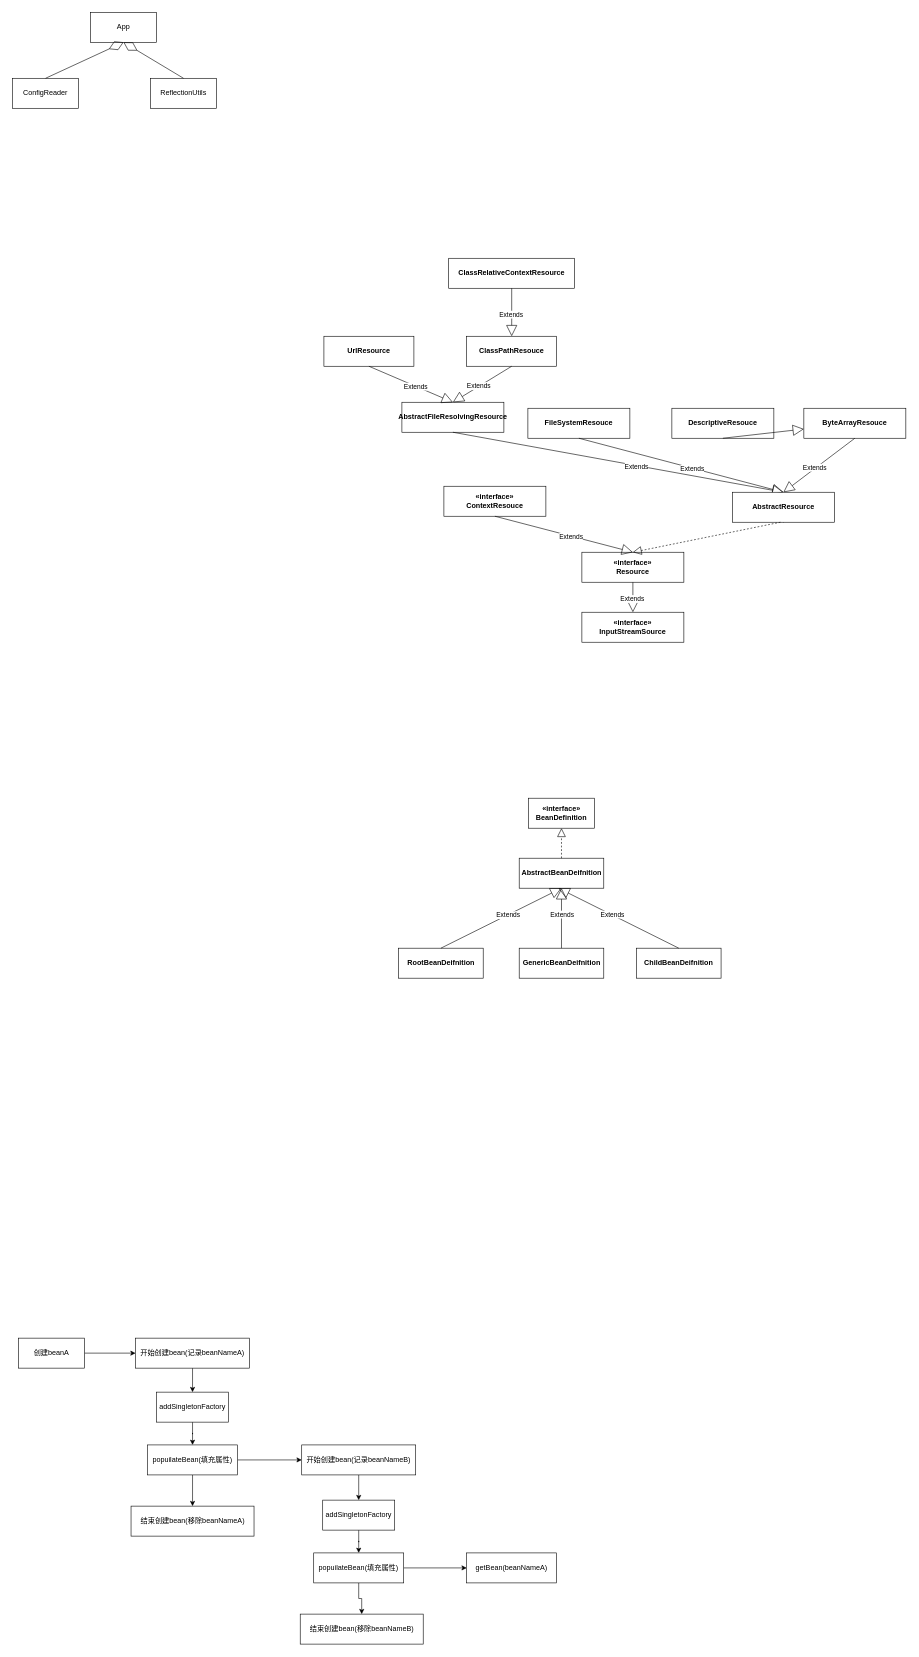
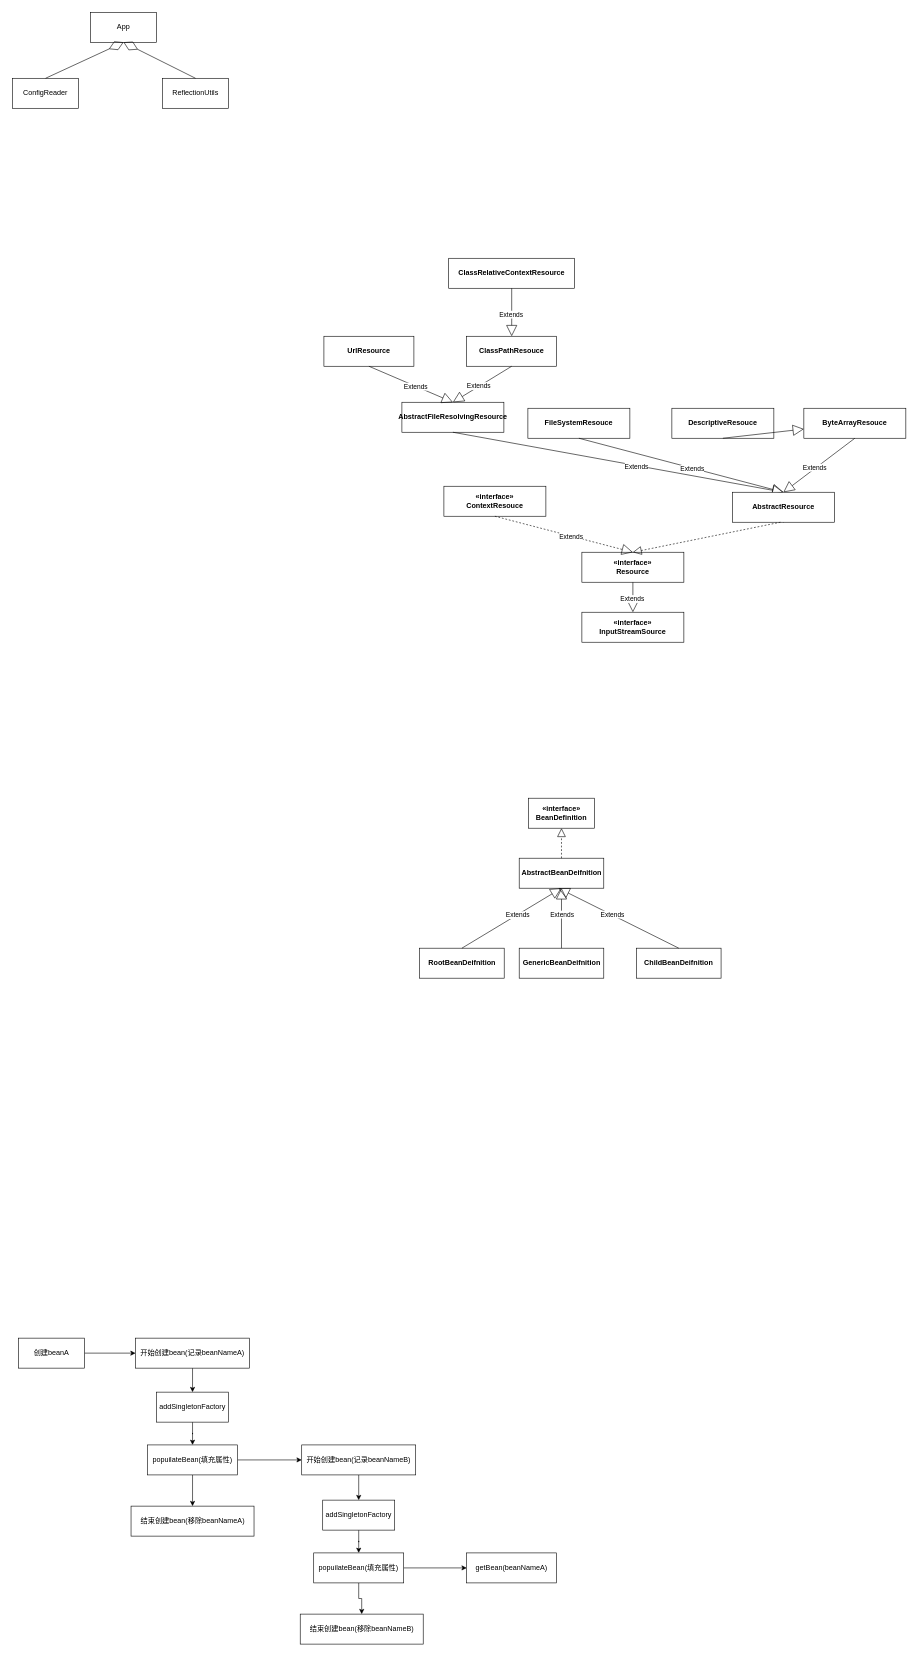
  <mxCell id="0" />
  <mxCell id="1" parent="0" />
  <mxCell id="2" value="&lt;b&gt;ClassRelativeContextResource&lt;/b&gt;" style="html=1;whiteSpace=wrap;" parent="1" vertex="1"><mxGeometry x="747" y="430" width="210" height="50" as="geometry" /></mxCell>
  <mxCell id="3" value="&lt;b&gt;UrlResource&lt;/b&gt;" style="html=1;whiteSpace=wrap;" parent="1" vertex="1"><mxGeometry x="539" y="560" width="150" height="50" as="geometry" /></mxCell>
  <mxCell id="4" value="&lt;b&gt;ClassPathResouce&lt;/b&gt;" style="html=1;whiteSpace=wrap;" parent="1" vertex="1"><mxGeometry x="777" y="560" width="150" height="50" as="geometry" /></mxCell>
  <mxCell id="5" value="&lt;b&gt;AbstractFileResolvingResource&lt;/b&gt;" style="html=1;whiteSpace=wrap;" parent="1" vertex="1"><mxGeometry x="669" y="670" width="170" height="50" as="geometry" /></mxCell>
  <mxCell id="6" value="&lt;b&gt;FileSystemResouce&lt;/b&gt;" style="html=1;whiteSpace=wrap;" parent="1" vertex="1"><mxGeometry x="879" y="680" width="170" height="50" as="geometry" /></mxCell>
  <mxCell id="7" value="&lt;b&gt;DescriptiveResouce&lt;/b&gt;" style="html=1;whiteSpace=wrap;" parent="1" vertex="1"><mxGeometry x="1119" y="680" width="170" height="50" as="geometry" /></mxCell>
  <mxCell id="8" value="&lt;b&gt;ByteArrayResouce&lt;/b&gt;" style="html=1;whiteSpace=wrap;" parent="1" vertex="1"><mxGeometry x="1339" y="680" width="170" height="50" as="geometry" /></mxCell>
  <mxCell id="9" value="&lt;b&gt;«interface»&lt;br style=&quot;border-color: var(--border-color);&quot;&gt;ContextResouce&lt;/b&gt;" style="html=1;whiteSpace=wrap;" parent="1" vertex="1"><mxGeometry x="739" y="810" width="170" height="50" as="geometry" /></mxCell>
  <mxCell id="10" value="&lt;b&gt;«interface»&lt;br style=&quot;border-color: var(--border-color);&quot;&gt;Resource&lt;/b&gt;" style="html=1;whiteSpace=wrap;" parent="1" vertex="1"><mxGeometry x="969" y="920" width="170" height="50" as="geometry" /></mxCell>
  <mxCell id="11" value="&lt;b&gt;«interface»&lt;br style=&quot;border-color: var(--border-color);&quot;&gt;InputStreamSource&lt;/b&gt;" style="html=1;whiteSpace=wrap;" parent="1" vertex="1"><mxGeometry x="969" y="1020" width="170" height="50" as="geometry" /></mxCell>
  <mxCell id="12" value="Extends" style="endArrow=block;endSize=16;endFill=0;html=1;rounded=0;exitX=0.5;exitY=1;exitDx=0;exitDy=0;entryX=0.5;entryY=0;entryDx=0;entryDy=0;" parent="1" source="3" target="5" edge="1"><mxGeometry x="0.111" y="-1" width="160" relative="1" as="geometry"><mxPoint y="600" as="sourcePoint" x="610" /><mxPoint x="770" y="600" as="targetPoint" /><mxPoint as="offset" /></mxGeometry></mxCell>
  <mxCell id="13" value="Extends" style="endArrow=block;endSize=16;endFill=0;html=1;rounded=0;exitX=0.5;exitY=1;exitDx=0;exitDy=0;entryX=0.5;entryY=0;entryDx=0;entryDy=0;" parent="1" source="4" target="5" edge="1"><mxGeometry x="0.111" y="-1" width="160" relative="1" as="geometry"><mxPoint x="624" y="620" as="sourcePoint" /><mxPoint x="744" y="690" as="targetPoint" /><mxPoint as="offset" /></mxGeometry></mxCell>
  <mxCell id="14" value="Extends" style="endArrow=block;endSize=16;endFill=0;html=1;rounded=0;exitX=0.5;exitY=1;exitDx=0;exitDy=0;" parent="1" source="2" target="4" edge="1"><mxGeometry x="0.111" y="-1" width="160" relative="1" as="geometry"><mxPoint x="634" y="630" as="sourcePoint" /><mxPoint x="754" y="700" as="targetPoint" /><mxPoint as="offset" /></mxGeometry></mxCell>
  <mxCell id="15" value="Extends" style="endArrow=block;endSize=16;endFill=0;html=1;rounded=0;exitX=0.5;exitY=1;exitDx=0;exitDy=0;entryX=0.5;entryY=0;entryDx=0;entryDy=0;" parent="1" source="5" target="20" edge="1"><mxGeometry x="0.111" y="-1" width="160" relative="1" as="geometry"><mxPoint x="862" y="620" as="sourcePoint" /><mxPoint x="744" y="690" as="targetPoint" /><mxPoint as="offset" /></mxGeometry></mxCell>
  <mxCell id="16" value="Extends" style="endArrow=block;endSize=16;endFill=0;html=1;rounded=0;exitX=0.5;exitY=1;exitDx=0;exitDy=0;entryX=0.5;entryY=0;entryDx=0;entryDy=0;" parent="1" source="6" target="20" edge="1"><mxGeometry x="0.111" y="-1" width="160" relative="1" as="geometry"><mxPoint x="744" y="740" as="sourcePoint" /><mxPoint x="1270" y="870" as="targetPoint" /><mxPoint as="offset" /></mxGeometry></mxCell>
  <mxCell id="17" value="Extends" style="endArrow=block;endSize=16;endFill=0;html=1;rounded=0;exitX=0.5;exitY=1;exitDx=0;exitDy=0;" parent="1" source="20" edge="1"><mxGeometry x="0.111" y="-1" width="160" relative="1" as="geometry"><mxPoint x="754" y="750" as="sourcePoint" /><mxPoint x="1330" y="850" as="targetPoint" /><mxPoint as="offset" /></mxGeometry></mxCell>
  <mxCell id="18" value="Extends" style="endArrow=block;endSize=16;endFill=0;html=1;rounded=0;exitX=0.5;exitY=1;exitDx=0;exitDy=0;entryX=0.5;entryY=0;entryDx=0;entryDy=0;" parent="1" source="8" target="20" edge="1"><mxGeometry x="0.111" y="-1" width="160" relative="1" as="geometry"><mxPoint x="1214" y="740" as="sourcePoint" /><mxPoint x="1270" y="810" as="targetPoint" /><mxPoint as="offset" /></mxGeometry></mxCell>
  <mxCell id="19" value="" style="endArrow=block;endSize=16;endFill=0;html=1;rounded=0;exitX=0.5;exitY=1;exitDx=0;exitDy=0;" parent="1" source="7" target="8" edge="1"><mxGeometry x="0.111" y="-1" width="160" relative="1" as="geometry"><mxPoint x="1204" y="730" as="sourcePoint" /><mxPoint x="1330" y="850" as="targetPoint" /><mxPoint as="offset" /></mxGeometry></mxCell>
  <mxCell id="20" value="&lt;b&gt;AbstractResource&lt;/b&gt;" style="html=1;whiteSpace=wrap;" parent="1" vertex="1"><mxGeometry x="1220" y="820" width="170" height="50" as="geometry" /></mxCell>
- <mxCell id="21" value="Extends" style="endArrow=block;endSize=16;endFill=0;html=1;rounded=0;exitX=0.5;exitY=1;exitDx=0;exitDy=0;entryX=0.5;entryY=0;entryDx=0;entryDy=0;" parent="1" source="9" target="10" edge="1"><mxGeometry x="0.111" y="-1" width="160" relative="1" as="geometry"><mxPoint x="744" y="740" as="sourcePoint" /><mxPoint x="1315" y="830" as="targetPoint" /><mxPoint as="offset" /></mxGeometry></mxCell>
+ <mxCell id="21" value="Extends" style="endArrow=block;endSize=16;endFill=0;html=1;rounded=0;exitX=0.5;exitY=1;exitDx=0;exitDy=0;entryX=0.5;entryY=0;entryDx=0;entryDy=0;dashed=1;" parent="1" source="9" target="10" edge="1"><mxGeometry x="0.111" y="-1" width="160" relative="1" as="geometry"><mxPoint x="744" y="740" as="sourcePoint" /><mxPoint x="1315" y="830" as="targetPoint" /><mxPoint as="offset" /></mxGeometry></mxCell>
  <mxCell id="22" value="Extends" style="endArrow=block;endSize=16;endFill=0;html=1;rounded=0;exitX=0.5;exitY=1;exitDx=0;exitDy=0;entryX=0.5;entryY=0;entryDx=0;entryDy=0;" parent="1" source="10" target="11" edge="1"><mxGeometry x="0.111" y="-1" width="160" relative="1" as="geometry"><mxPoint x="834" y="870" as="sourcePoint" /><mxPoint x="1064" y="930" as="targetPoint" /><mxPoint as="offset" /></mxGeometry></mxCell>
  <mxCell id="23" value="" style="endArrow=block;dashed=1;endFill=0;endSize=12;html=1;rounded=0;entryX=0.5;entryY=0;entryDx=0;entryDy=0;" parent="1" target="10" edge="1"><mxGeometry width="160" relative="1" as="geometry"><mxPoint x="1300" y="870" as="sourcePoint" /><mxPoint x="1460" y="870" as="targetPoint" /></mxGeometry></mxCell>
  <mxCell id="24" value="&lt;b&gt;AbstractBeanDeifnition&lt;/b&gt;" style="html=1;whiteSpace=wrap;" parent="1" vertex="1"><mxGeometry x="864.5" y="1430" width="141" height="50" as="geometry" /></mxCell>
  <mxCell id="25" value="&lt;b&gt;«interface»&lt;br&gt;BeanDefinition&lt;/b&gt;" style="html=1;whiteSpace=wrap;" parent="1" vertex="1"><mxGeometry x="880" y="1330" width="110" height="50" as="geometry" /></mxCell>
- <mxCell id="26" value="&lt;b&gt;RootBeanDeifnition&lt;/b&gt;" style="html=1;whiteSpace=wrap;" parent="1" vertex="1"><mxGeometry x="663.5" y="1580" width="141" height="50" as="geometry" /></mxCell>
+ <mxCell id="26" value="&lt;b&gt;RootBeanDeifnition&lt;/b&gt;" style="html=1;whiteSpace=wrap;" parent="1" vertex="1"><mxGeometry x="698.5" y="1580" width="141" height="50" as="geometry" /></mxCell>
  <mxCell id="27" value="&lt;b&gt;GenericBeanDeifnition&lt;/b&gt;" style="html=1;whiteSpace=wrap;" parent="1" vertex="1"><mxGeometry x="864.5" y="1580" width="141" height="50" as="geometry" /></mxCell>
  <mxCell id="28" value="&lt;b&gt;ChildBeanDeifnition&lt;/b&gt;" style="html=1;whiteSpace=wrap;" parent="1" vertex="1"><mxGeometry x="1060" y="1580" width="141" height="50" as="geometry" /></mxCell>
  <mxCell id="29" value="Extends" style="endArrow=block;endSize=16;endFill=0;html=1;rounded=0;exitX=0.5;exitY=0;exitDx=0;exitDy=0;entryX=0.5;entryY=1;entryDx=0;entryDy=0;" parent="1" source="26" target="24" edge="1"><mxGeometry x="0.111" y="-1" width="160" relative="1" as="geometry"><mxPoint x="650" y="1340" as="sourcePoint" /><mxPoint x="880" y="1400" as="targetPoint" /><mxPoint as="offset" /></mxGeometry></mxCell>
  <mxCell id="30" value="Extends" style="endArrow=block;endSize=16;endFill=0;html=1;rounded=0;exitX=0.5;exitY=0;exitDx=0;exitDy=0;" parent="1" source="27" edge="1"><mxGeometry x="0.111" y="-1" width="160" relative="1" as="geometry"><mxPoint x="744" y="1590" as="sourcePoint" /><mxPoint x="935" y="1480" as="targetPoint" /><mxPoint as="offset" /></mxGeometry></mxCell>
  <mxCell id="31" value="Extends" style="endArrow=block;endSize=16;endFill=0;html=1;rounded=0;exitX=0.5;exitY=0;exitDx=0;exitDy=0;" parent="1" source="28" edge="1"><mxGeometry x="0.111" y="-1" width="160" relative="1" as="geometry"><mxPoint x="945" y="1590" as="sourcePoint" /><mxPoint x="930" y="1480" as="targetPoint" /><mxPoint as="offset" /></mxGeometry></mxCell>
  <mxCell id="32" value="" style="endArrow=block;dashed=1;endFill=0;endSize=12;html=1;rounded=0;entryX=0.5;entryY=1;entryDx=0;entryDy=0;" parent="1" source="24" target="25" edge="1"><mxGeometry width="160" relative="1" as="geometry"><mxPoint x="1096" y="1210" as="sourcePoint" /><mxPoint x="850" y="1260" as="targetPoint" /></mxGeometry></mxCell>
  <mxCell id="33" value="ConfigReader" style="html=1;whiteSpace=wrap;" vertex="1" parent="1"><mxGeometry x="20" y="130" width="110" height="50" as="geometry" /></mxCell>
- <mxCell id="34" value="ReflectionUtils" style="html=1;whiteSpace=wrap;" vertex="1" parent="1"><mxGeometry x="250" y="130" width="110" height="50" as="geometry" /></mxCell>
+ <mxCell id="34" value="ReflectionUtils" style="html=1;whiteSpace=wrap;" vertex="1" parent="1"><mxGeometry x="270" y="130" width="110" height="50" as="geometry" /></mxCell>
  <mxCell id="35" value="App" style="html=1;whiteSpace=wrap;" vertex="1" parent="1"><mxGeometry x="150" y="20" width="110" height="50" as="geometry" /></mxCell>
  <mxCell id="36" value="" style="endArrow=diamondThin;endFill=0;endSize=24;html=1;rounded=0;exitX=0.5;exitY=0;exitDx=0;exitDy=0;entryX=0.5;entryY=1;entryDx=0;entryDy=0;" edge="1" parent="1" source="33" target="35"><mxGeometry width="160" relative="1" as="geometry"><mxPoint x="500" y="120" as="sourcePoint" /><mxPoint x="660" y="120" as="targetPoint" /></mxGeometry></mxCell>
  <mxCell id="37" value="" style="endArrow=diamondThin;endFill=0;endSize=24;html=1;rounded=0;exitX=0.5;exitY=0;exitDx=0;exitDy=0;entryX=0.5;entryY=1;entryDx=0;entryDy=0;" edge="1" parent="1" source="34" target="35"><mxGeometry width="160" relative="1" as="geometry"><mxPoint x="85" y="140" as="sourcePoint" /><mxPoint x="215" y="80" as="targetPoint" /></mxGeometry></mxCell>
  <mxCell id="38" style="edgeStyle=orthogonalEdgeStyle;rounded=0;orthogonalLoop=1;jettySize=auto;html=1;entryX=0;entryY=0.5;entryDx=0;entryDy=0;" edge="1" parent="1" source="39" target="43"><mxGeometry relative="1" as="geometry" /></mxCell>
  <mxCell id="39" value="创建beanA" style="html=1;whiteSpace=wrap;" vertex="1" parent="1"><mxGeometry x="30" y="2230" width="110" height="50" as="geometry" /></mxCell>
  <mxCell id="40" style="edgeStyle=orthogonalEdgeStyle;rounded=0;orthogonalLoop=1;jettySize=auto;html=1;entryX=0.5;entryY=0;entryDx=0;entryDy=0;" edge="1" parent="1" source="41" target="46"><mxGeometry relative="1" as="geometry" /></mxCell>
  <mxCell id="41" value="addSingletonFactory" style="html=1;whiteSpace=wrap;" vertex="1" parent="1"><mxGeometry x="260" y="2320" width="120" height="50" as="geometry" /></mxCell>
  <mxCell id="42" style="edgeStyle=orthogonalEdgeStyle;rounded=0;orthogonalLoop=1;jettySize=auto;html=1;entryX=0.5;entryY=0;entryDx=0;entryDy=0;" edge="1" parent="1" source="43" target="41"><mxGeometry relative="1" as="geometry" /></mxCell>
  <mxCell id="43" value="开始创建bean(记录beanNameA)" style="html=1;whiteSpace=wrap;" vertex="1" parent="1"><mxGeometry x="225" y="2230" width="190" height="50" as="geometry" /></mxCell>
  <mxCell id="44" style="edgeStyle=orthogonalEdgeStyle;rounded=0;orthogonalLoop=1;jettySize=auto;html=1;entryX=0.5;entryY=0;entryDx=0;entryDy=0;" edge="1" parent="1" source="46" target="47"><mxGeometry relative="1" as="geometry" /></mxCell>
  <mxCell id="45" style="edgeStyle=orthogonalEdgeStyle;rounded=0;orthogonalLoop=1;jettySize=auto;html=1;entryX=0;entryY=0.5;entryDx=0;entryDy=0;" edge="1" parent="1" source="46" target="49"><mxGeometry relative="1" as="geometry" /></mxCell>
  <mxCell id="46" value="popuilateBean(填充属性)" style="html=1;whiteSpace=wrap;" vertex="1" parent="1"><mxGeometry x="245" y="2408" width="150" height="50" as="geometry" /></mxCell>
  <mxCell id="47" value="结束创建bean(移除beanNameA)" style="html=1;whiteSpace=wrap;" vertex="1" parent="1"><mxGeometry x="217.5" y="2510" width="205" height="50" as="geometry" /></mxCell>
  <mxCell id="48" style="edgeStyle=orthogonalEdgeStyle;rounded=0;orthogonalLoop=1;jettySize=auto;html=1;entryX=0.5;entryY=0;entryDx=0;entryDy=0;" edge="1" parent="1" source="49" target="51"><mxGeometry relative="1" as="geometry" /></mxCell>
  <mxCell id="49" value="开始创建bean(记录beanNameB)" style="html=1;whiteSpace=wrap;" vertex="1" parent="1"><mxGeometry x="502" y="2408" width="190" height="50" as="geometry" /></mxCell>
  <mxCell id="50" style="edgeStyle=orthogonalEdgeStyle;rounded=0;orthogonalLoop=1;jettySize=auto;html=1;entryX=0.5;entryY=0;entryDx=0;entryDy=0;" edge="1" parent="1" source="51" target="54"><mxGeometry relative="1" as="geometry" /></mxCell>
  <mxCell id="51" value="addSingletonFactory" style="html=1;whiteSpace=wrap;" vertex="1" parent="1"><mxGeometry x="537" y="2500" width="120" height="50" as="geometry" /></mxCell>
  <mxCell id="52" style="edgeStyle=orthogonalEdgeStyle;rounded=0;orthogonalLoop=1;jettySize=auto;html=1;entryX=0.5;entryY=0;entryDx=0;entryDy=0;" edge="1" parent="1" source="54" target="55"><mxGeometry relative="1" as="geometry" /></mxCell>
  <mxCell id="53" style="edgeStyle=orthogonalEdgeStyle;rounded=0;orthogonalLoop=1;jettySize=auto;html=1;entryX=0;entryY=0.5;entryDx=0;entryDy=0;" edge="1" parent="1" source="54" target="56"><mxGeometry relative="1" as="geometry" /></mxCell>
  <mxCell id="54" value="popuilateBean(填充属性)" style="html=1;whiteSpace=wrap;" vertex="1" parent="1"><mxGeometry x="522" y="2588" width="150" height="50" as="geometry" /></mxCell>
  <mxCell id="55" value="结束创建bean(移除beanNameB)" style="html=1;whiteSpace=wrap;" vertex="1" parent="1"><mxGeometry x="499.5" y="2690" width="205" height="50" as="geometry" /></mxCell>
  <mxCell id="56" value="getBean(beanNameA)" style="html=1;whiteSpace=wrap;" vertex="1" parent="1"><mxGeometry x="777" y="2588" width="150" height="50" as="geometry" /></mxCell>
